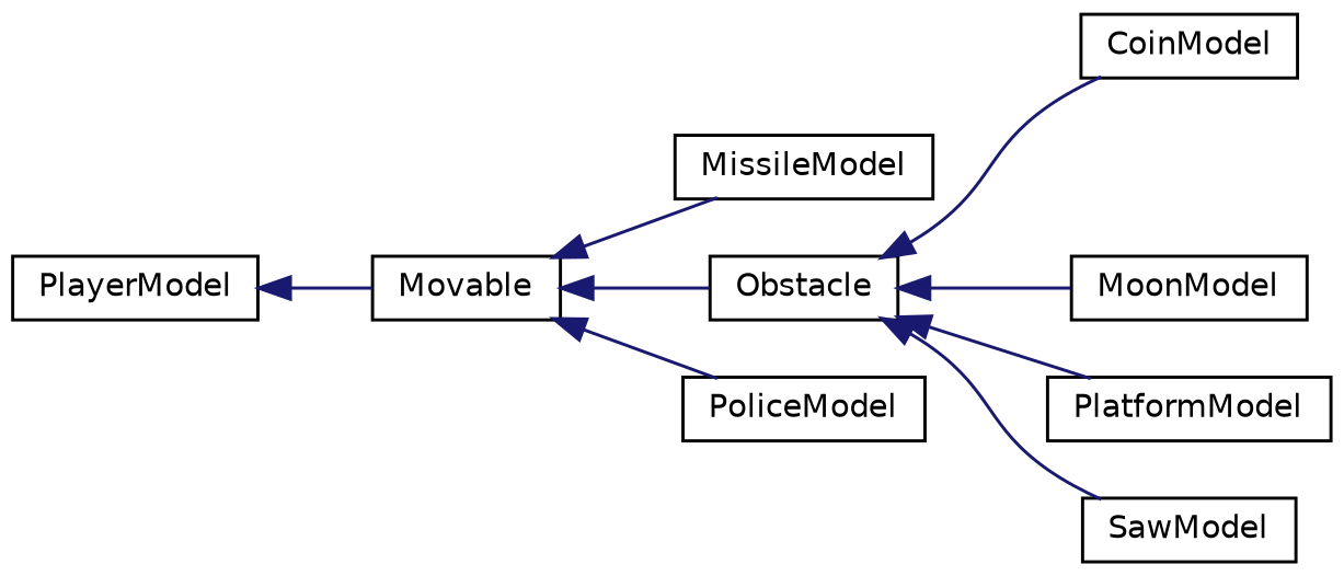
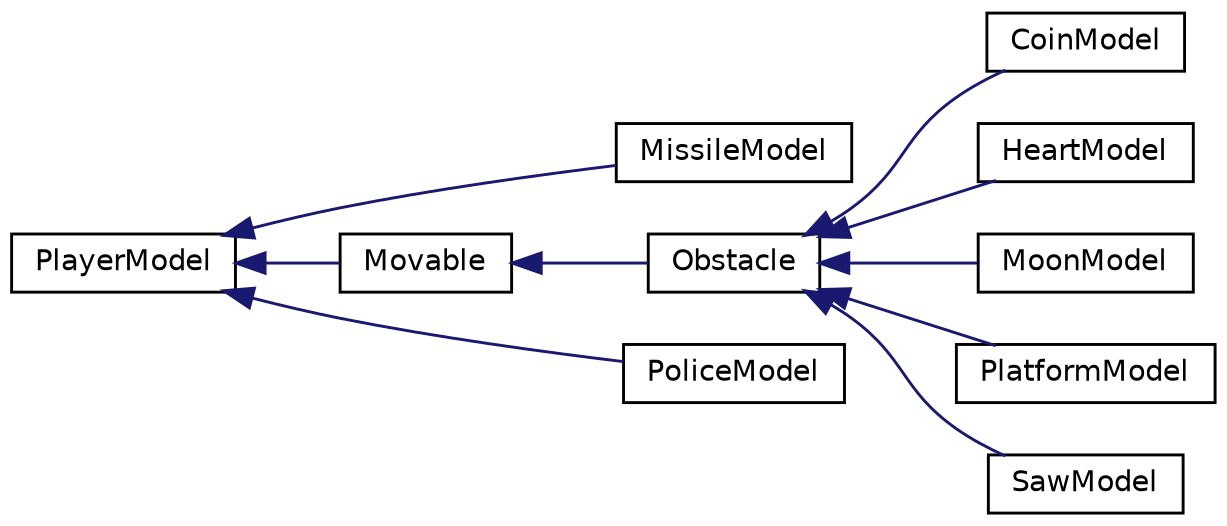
  digraph {
    rankdir=LR
    node [color=black fillcolor=white fontname=Helvetica fontsize=10 shape=record style=filled]
    edge [color=midnightblue dir=back fontname=Helvetica fontsize=10 labelfontname=Helvetica labelfontsize=10 style=solid]
    n1 [height=0.2 label=Movable width=0.4]
    n2 [height=0.2 label=MissileModel width=0.4]
    n3 [height=0.2 label=Obstacle width=0.4]
    n4 [height=0.2 label=PoliceModel width=0.4]
    n5 [height=0.2 label=CoinModel width=0.4]
+   n6 [height=0.2 label=HeartModel width=0.4]
    n7 [height=0.2 label=MoonModel width=0.4]
    n8 [height=0.2 label=PlatformModel width=0.4]
    n9 [height=0.2 label=SawModel width=0.4]
    n10 [height=0.2 label=PlayerModel width=0.4]
-   n1 -> n2
+   n10 -> n2
    n1 -> n3
-   n1 -> n4
+   n10 -> n4
    n3 -> n5
+   n3 -> n6
    n3 -> n7
    n3 -> n8
    n3 -> n9
    n10 -> n1
  }
